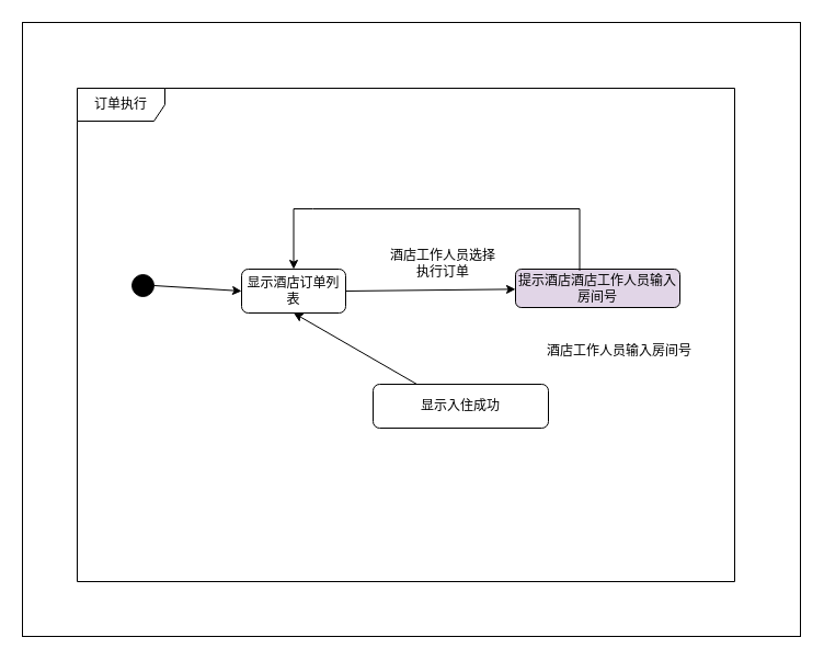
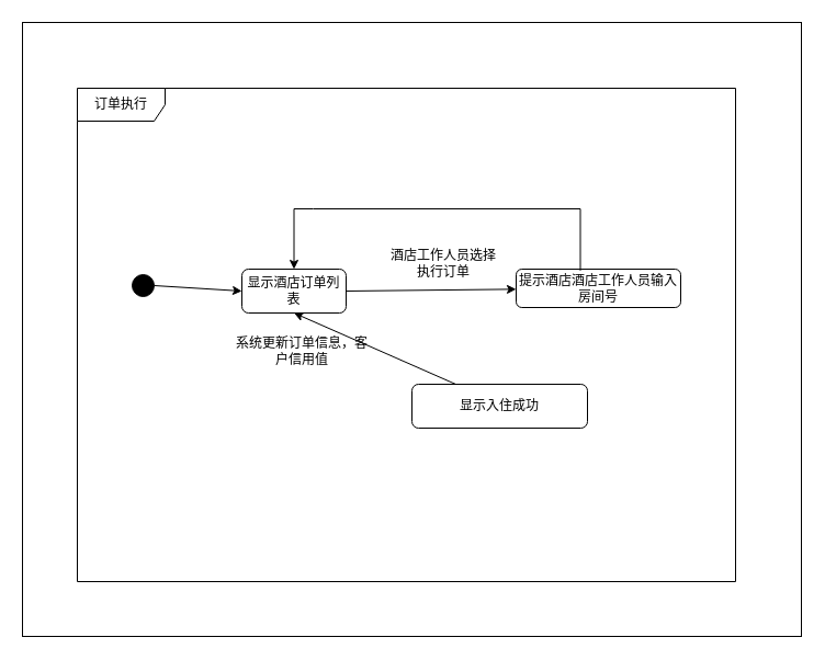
  <mxCell id="0" />
  <mxCell id="1" parent="0" />
  <mxCell id="2" value="" style="rounded=0;whiteSpace=wrap;html=1;" vertex="1" parent="1"><mxGeometry x="20" y="20" width="710" height="560" as="geometry" /></mxCell>
  <mxCell id="3" value="订单执行" style="shape=umlFrame;whiteSpace=wrap;html=1;width=80;height=30;" vertex="1" parent="1"><mxGeometry x="70" y="80" width="600" height="450" as="geometry" /></mxCell>
  <mxCell id="4" value="" style="ellipse;whiteSpace=wrap;html=1;aspect=fixed;fillColor=#000000;" vertex="1" parent="1"><mxGeometry x="120" y="250" width="20" height="20" as="geometry" /></mxCell>
  <mxCell id="5" value="显示酒店订单列表" style="rounded=1;whiteSpace=wrap;html=1;fillColor=#FFFFFF;" vertex="1" parent="1"><mxGeometry x="220" y="245" width="95" height="40" as="geometry" /></mxCell>
  <mxCell id="6" value="" style="endArrow=classic;html=1;exitX=1;exitY=0.5;exitDx=0;exitDy=0;entryX=0;entryY=0.5;entryDx=0;entryDy=0;" edge="1" parent="1" source="4" target="5"><mxGeometry width="50" height="50" relative="1" as="geometry"><mxPoint x="330" y="370" as="sourcePoint" /><mxPoint x="380" y="320" as="targetPoint" /></mxGeometry></mxCell>
- <mxCell id="7" value="提示酒店酒店工作人员输入房间号" style="rounded=1;whiteSpace=wrap;html=1;fillColor=#e1d5e7;" vertex="1" parent="1"><mxGeometry x="470" y="245" width="150" height="35" as="geometry" /></mxCell>
- <mxCell id="8" value="显示入住成功" style="rounded=1;whiteSpace=wrap;html=1;fillColor=#FFFFFF;" vertex="1" parent="1"><mxGeometry x="340" y="350" width="160" height="40" as="geometry" /></mxCell>
+ <mxCell id="7" value="提示酒店酒店工作人员输入房间号" style="rounded=1;whiteSpace=wrap;html=1;fillColor=#FFFFFF;" vertex="1" parent="1"><mxGeometry x="470" y="245" width="150" height="35" as="geometry" /></mxCell>
+ <mxCell id="8" value="显示入住成功" style="rounded=1;whiteSpace=wrap;html=1;fillColor=#FFFFFF;" vertex="1" parent="1"><mxGeometry x="375" y="350" width="160" height="40" as="geometry" /></mxCell>
  <mxCell id="9" value="" style="endArrow=classic;html=1;entryX=0.5;entryY=1;entryDx=0;entryDy=0;exitX=0.25;exitY=0;exitDx=0;exitDy=0;" edge="1" parent="1" source="8" target="5"><mxGeometry width="50" height="50" relative="1" as="geometry"><mxPoint x="330" y="370" as="sourcePoint" /><mxPoint x="380" y="320" as="targetPoint" /></mxGeometry></mxCell>
  <mxCell id="10" value="" style="endArrow=none;startArrow=classic;html=1;edgeStyle=orthogonalEdgeStyle;entryX=0.39;entryY=0.04;entryDx=0;entryDy=0;exitX=0.5;exitY=0;exitDx=0;exitDy=0;rounded=0;entryPerimeter=0;startFill=1;endFill=0;" edge="1" parent="1" source="5" target="7"><mxGeometry width="50" height="50" relative="1" as="geometry"><mxPoint x="330" y="370" as="sourcePoint" /><mxPoint x="380" y="320" as="targetPoint" /><Array as="points"><mxPoint x="285" y="190" /><mxPoint x="532" y="190" /></Array></mxGeometry></mxCell>
- <mxCell id="11" value="酒店工作人员输入房间号" style="text;html=1;strokeColor=none;fillColor=none;align=center;verticalAlign=middle;whiteSpace=wrap;rounded=0;" vertex="1" parent="1"><mxGeometry x="490" y="310" width="150" height="20" as="geometry" /></mxCell>
  <mxCell id="12" value="" style="endArrow=classic;html=1;exitX=1;exitY=0.5;exitDx=0;exitDy=0;" edge="1" parent="1" source="5" target="7"><mxGeometry width="50" height="50" relative="1" as="geometry"><mxPoint x="330" y="370" as="sourcePoint" /><mxPoint x="380" y="320" as="targetPoint" /></mxGeometry></mxCell>
+ <mxCell id="13" value="系统更新订单信息，客户信用值" style="text;html=1;strokeColor=none;fillColor=none;align=center;verticalAlign=middle;whiteSpace=wrap;rounded=0;" vertex="1" parent="1"><mxGeometry x="210" y="310" width="130" height="20" as="geometry" /></mxCell>
  <mxCell id="14" value="酒店工作人员选择执行订单" style="text;html=1;strokeColor=none;fillColor=none;align=center;verticalAlign=middle;whiteSpace=wrap;rounded=0;" vertex="1" parent="1"><mxGeometry x="354" y="230" width="100" height="20" as="geometry" /></mxCell>
